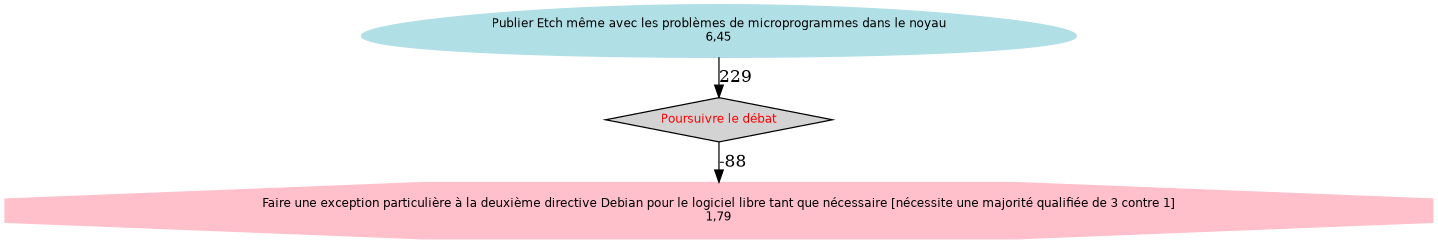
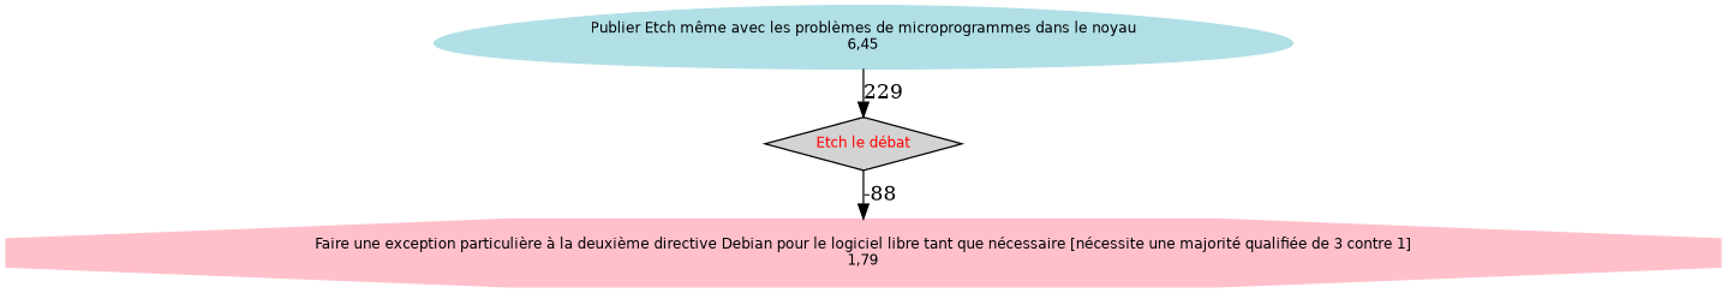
  digraph {
    ranksep=0.25
    node [fontname=Helvetica fontsize=10 style=filled]
    "Publier Etch même avec les problèmes de microprogrammes dans le noyau\n6,45" [color=powderblue fontcolor="Navy Blue" shape=egg]
-   "Poursuivre le débat" [fontcolor=Red shape=diamond]
+   "Poursuivre le débat" [fontcolor=Red shape=diamond label="Etch le débat"]
    "Faire une exception particulière à la deuxième directive Debian pour le logiciel libre tant que nécessaire [nécessite une majorité qualifiée de 3 contre&nbsp;1]\n1,79" [color=pink shape=octagon]
    "Publier Etch même avec les problèmes de microprogrammes dans le noyau\n6,45" -> "Poursuivre le débat" [label=229]
    "Poursuivre le débat" -> "Faire une exception particulière à la deuxième directive Debian pour le logiciel libre tant que nécessaire [nécessite une majorité qualifiée de 3 contre&nbsp;1]\n1,79" [label=-88]
  }
